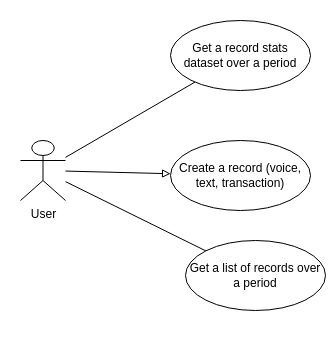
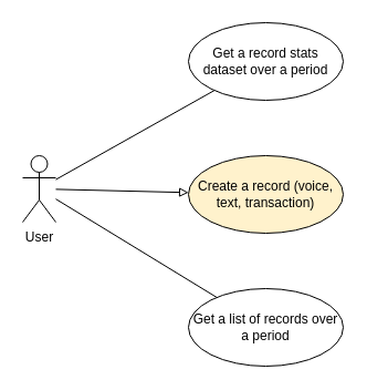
  <mxCell id="0" />
  <mxCell id="1" parent="0" />
  <mxCell id="2" style="edgeStyle=none;html=1;endArrow=block;endFill=0;" edge="1" parent="1" source="5" target="6"><mxGeometry relative="1" as="geometry" /></mxCell>
  <mxCell id="3" style="edgeStyle=none;html=1;endArrow=none;endFill=0;" edge="1" parent="1" source="5" target="7"><mxGeometry relative="1" as="geometry" /></mxCell>
  <mxCell id="4" style="edgeStyle=none;html=1;endArrow=none;endFill=0;" edge="1" parent="1" source="5" target="8"><mxGeometry relative="1" as="geometry" /></mxCell>
- <mxCell id="5" value="User" style="shape=umlActor;verticalLabelPosition=bottom;verticalAlign=top;html=1;" vertex="1" parent="1"><mxGeometry x="20" y="140" width="45" height="60" as="geometry" /></mxCell>
- <mxCell id="6" value="Create a record (voice, text, transaction)" style="ellipse;whiteSpace=wrap;html=1;" vertex="1" parent="1"><mxGeometry x="170" y="140" width="140" height="70" as="geometry" /></mxCell>
- <mxCell id="7" value="Get a list of records over a period" style="ellipse;whiteSpace=wrap;html=1;" vertex="1" parent="1"><mxGeometry x="185" y="240" width="140" height="70" as="geometry" /></mxCell>
+ <mxCell id="5" value="User" style="shape=umlActor;verticalLabelPosition=bottom;verticalAlign=top;html=1;" vertex="1" parent="1"><mxGeometry x="20" y="140" width="30" height="60" as="geometry" /></mxCell>
+ <mxCell id="6" value="Create a record (voice, text, transaction)" style="ellipse;whiteSpace=wrap;html=1;fillColor=#fff2cc;" vertex="1" parent="1"><mxGeometry x="170" y="140" width="140" height="70" as="geometry" /></mxCell>
+ <mxCell id="7" value="Get a list of records over a period" style="ellipse;whiteSpace=wrap;html=1;" vertex="1" parent="1"><mxGeometry x="170" y="260" width="140" height="70" as="geometry" /></mxCell>
  <mxCell id="8" value="Get a record stats dataset over a period" style="ellipse;whiteSpace=wrap;html=1;" vertex="1" parent="1"><mxGeometry x="170" y="20" width="140" height="70" as="geometry" /></mxCell>
